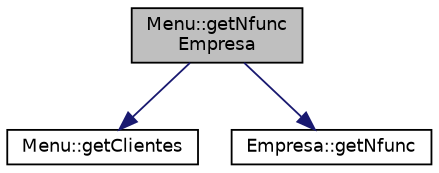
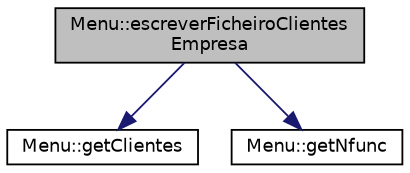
  digraph {
    rankdir=TB
    node [color=black fillcolor=white fontname=Helvetica fontsize=10 shape=record style=filled]
    edge [color=midnightblue fontname=Helvetica fontsize=10 labelfontname=Helvetica labelfontsize=10 style=solid]
-   n1 [fillcolor=grey75 fontcolor=black height=0.2 label="Menu::getNfunc\lEmpresa" width=0.4]
+   n1 [fillcolor=grey75 fontcolor=black height=0.2 label="Menu::escreverFicheiroClientes\lEmpresa" width=0.4]
    n2 [height=0.2 label="Menu::getClientes" width=0.4]
-   n3 [height=0.2 label="Empresa::getNfunc" width=0.4]
+   n3 [height=0.2 label="Menu::getNfunc" width=0.4]
    n1 -> n2
    n1 -> n3
  }
